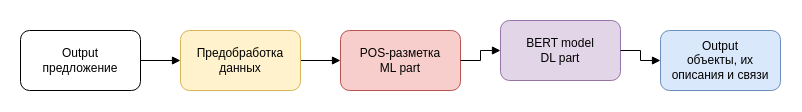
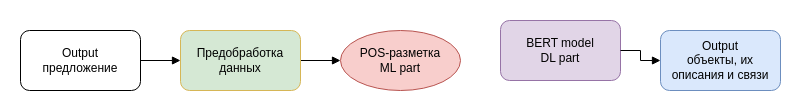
  <mxCell id="0" />
  <mxCell id="1" parent="0" />
  <mxCell id="2" value="Output&lt;br&gt;&lt;span style=&quot;background-color: initial;&quot;&gt;предложение&lt;/span&gt;" style="rounded=1;whiteSpace=wrap;html=1;" vertex="1" parent="1"><mxGeometry x="20" y="30" width="120" height="60" as="geometry" /></mxCell>
- <mxCell id="3" value="&lt;span style=&quot;background-color: initial;&quot;&gt;POS-разметка&lt;br&gt;ML part&lt;br&gt;&lt;/span&gt;" style="rounded=1;whiteSpace=wrap;html=1;fillColor=#f8cecc;strokeColor=#b85450;" vertex="1" parent="1"><mxGeometry x="340" y="30" width="120" height="60" as="geometry" /></mxCell>
+ <mxCell id="3" value="&lt;span style=&quot;background-color: initial;&quot;&gt;POS-разметка&lt;br&gt;ML part&lt;br&gt;&lt;/span&gt;" style="ellipse;whiteSpace=wrap;html=1;fillColor=#f8cecc;strokeColor=#b85450;" vertex="1" parent="1"><mxGeometry x="340" y="30" width="120" height="60" as="geometry" /></mxCell>
  <mxCell id="4" value="&lt;span style=&quot;background-color: initial;&quot;&gt;BERT model&lt;br&gt;DL part&lt;br&gt;&lt;/span&gt;" style="rounded=1;whiteSpace=wrap;html=1;fillColor=#e1d5e7;strokeColor=#9673a6;" vertex="1" parent="1"><mxGeometry x="500" y="20" width="120" height="60" as="geometry" /></mxCell>
  <mxCell id="5" value="&lt;span style=&quot;background-color: initial;&quot;&gt;Output&lt;br&gt;объекты, их описания и связи&lt;br&gt;&lt;/span&gt;" style="rounded=1;whiteSpace=wrap;html=1;fillColor=#dae8fc;strokeColor=#6c8ebf;" vertex="1" parent="1"><mxGeometry x="660" y="30" width="120" height="60" as="geometry" /></mxCell>
  <mxCell id="6" value="" style="endArrow=block;endFill=1;html=1;edgeStyle=orthogonalEdgeStyle;align=left;verticalAlign=top;rounded=0;exitX=1;exitY=0.5;exitDx=0;exitDy=0;entryX=0;entryY=0.5;entryDx=0;entryDy=0;" edge="1" parent="1" source="9" target="3"><mxGeometry x="-1" relative="1" as="geometry"><mxPoint x="200" y="60" as="sourcePoint" /><mxPoint x="490" y="110" as="targetPoint" /></mxGeometry></mxCell>
- <mxCell id="7" value="" style="endArrow=block;endFill=1;html=1;edgeStyle=orthogonalEdgeStyle;align=left;verticalAlign=top;rounded=0;exitX=1;exitY=0.5;exitDx=0;exitDy=0;entryX=0;entryY=0.5;entryDx=0;entryDy=0;" edge="1" parent="1" source="3" target="4"><mxGeometry x="-1" relative="1" as="geometry"><mxPoint x="400" y="59.5" as="sourcePoint" /><mxPoint x="490" y="59.5" as="targetPoint" /></mxGeometry></mxCell>
  <mxCell id="8" value="" style="endArrow=block;endFill=1;html=1;edgeStyle=orthogonalEdgeStyle;align=left;verticalAlign=top;rounded=0;exitX=1;exitY=0.5;exitDx=0;exitDy=0;entryX=0;entryY=0.5;entryDx=0;entryDy=0;" edge="1" parent="1" source="4" target="5"><mxGeometry x="-1" relative="1" as="geometry"><mxPoint x="590" y="110" as="sourcePoint" /><mxPoint x="670" y="110" as="targetPoint" /></mxGeometry></mxCell>
- <mxCell id="9" value="&lt;span style=&quot;background-color: initial;&quot;&gt;Предобработка данных&lt;br&gt;&lt;/span&gt;" style="rounded=1;whiteSpace=wrap;html=1;fillColor=#fff2cc;strokeColor=#d6b656;" vertex="1" parent="1"><mxGeometry x="180" y="30" width="120" height="60" as="geometry" /></mxCell>
+ <mxCell id="9" value="&lt;span style=&quot;background-color: initial;&quot;&gt;Предобработка данных&lt;br&gt;&lt;/span&gt;" style="rounded=1;whiteSpace=wrap;html=1;fillColor=#d5e8d4;strokeColor=#d6b656;" vertex="1" parent="1"><mxGeometry x="180" y="30" width="120" height="60" as="geometry" /></mxCell>
  <mxCell id="10" value="" style="endArrow=block;endFill=1;html=1;edgeStyle=orthogonalEdgeStyle;align=left;verticalAlign=top;rounded=0;exitX=1;exitY=0.5;exitDx=0;exitDy=0;entryX=0;entryY=0.5;entryDx=0;entryDy=0;" edge="1" parent="1" target="9" source="2"><mxGeometry x="-1" relative="1" as="geometry"><mxPoint x="170" y="180" as="sourcePoint" /><mxPoint x="490" y="230" as="targetPoint" /></mxGeometry></mxCell>
